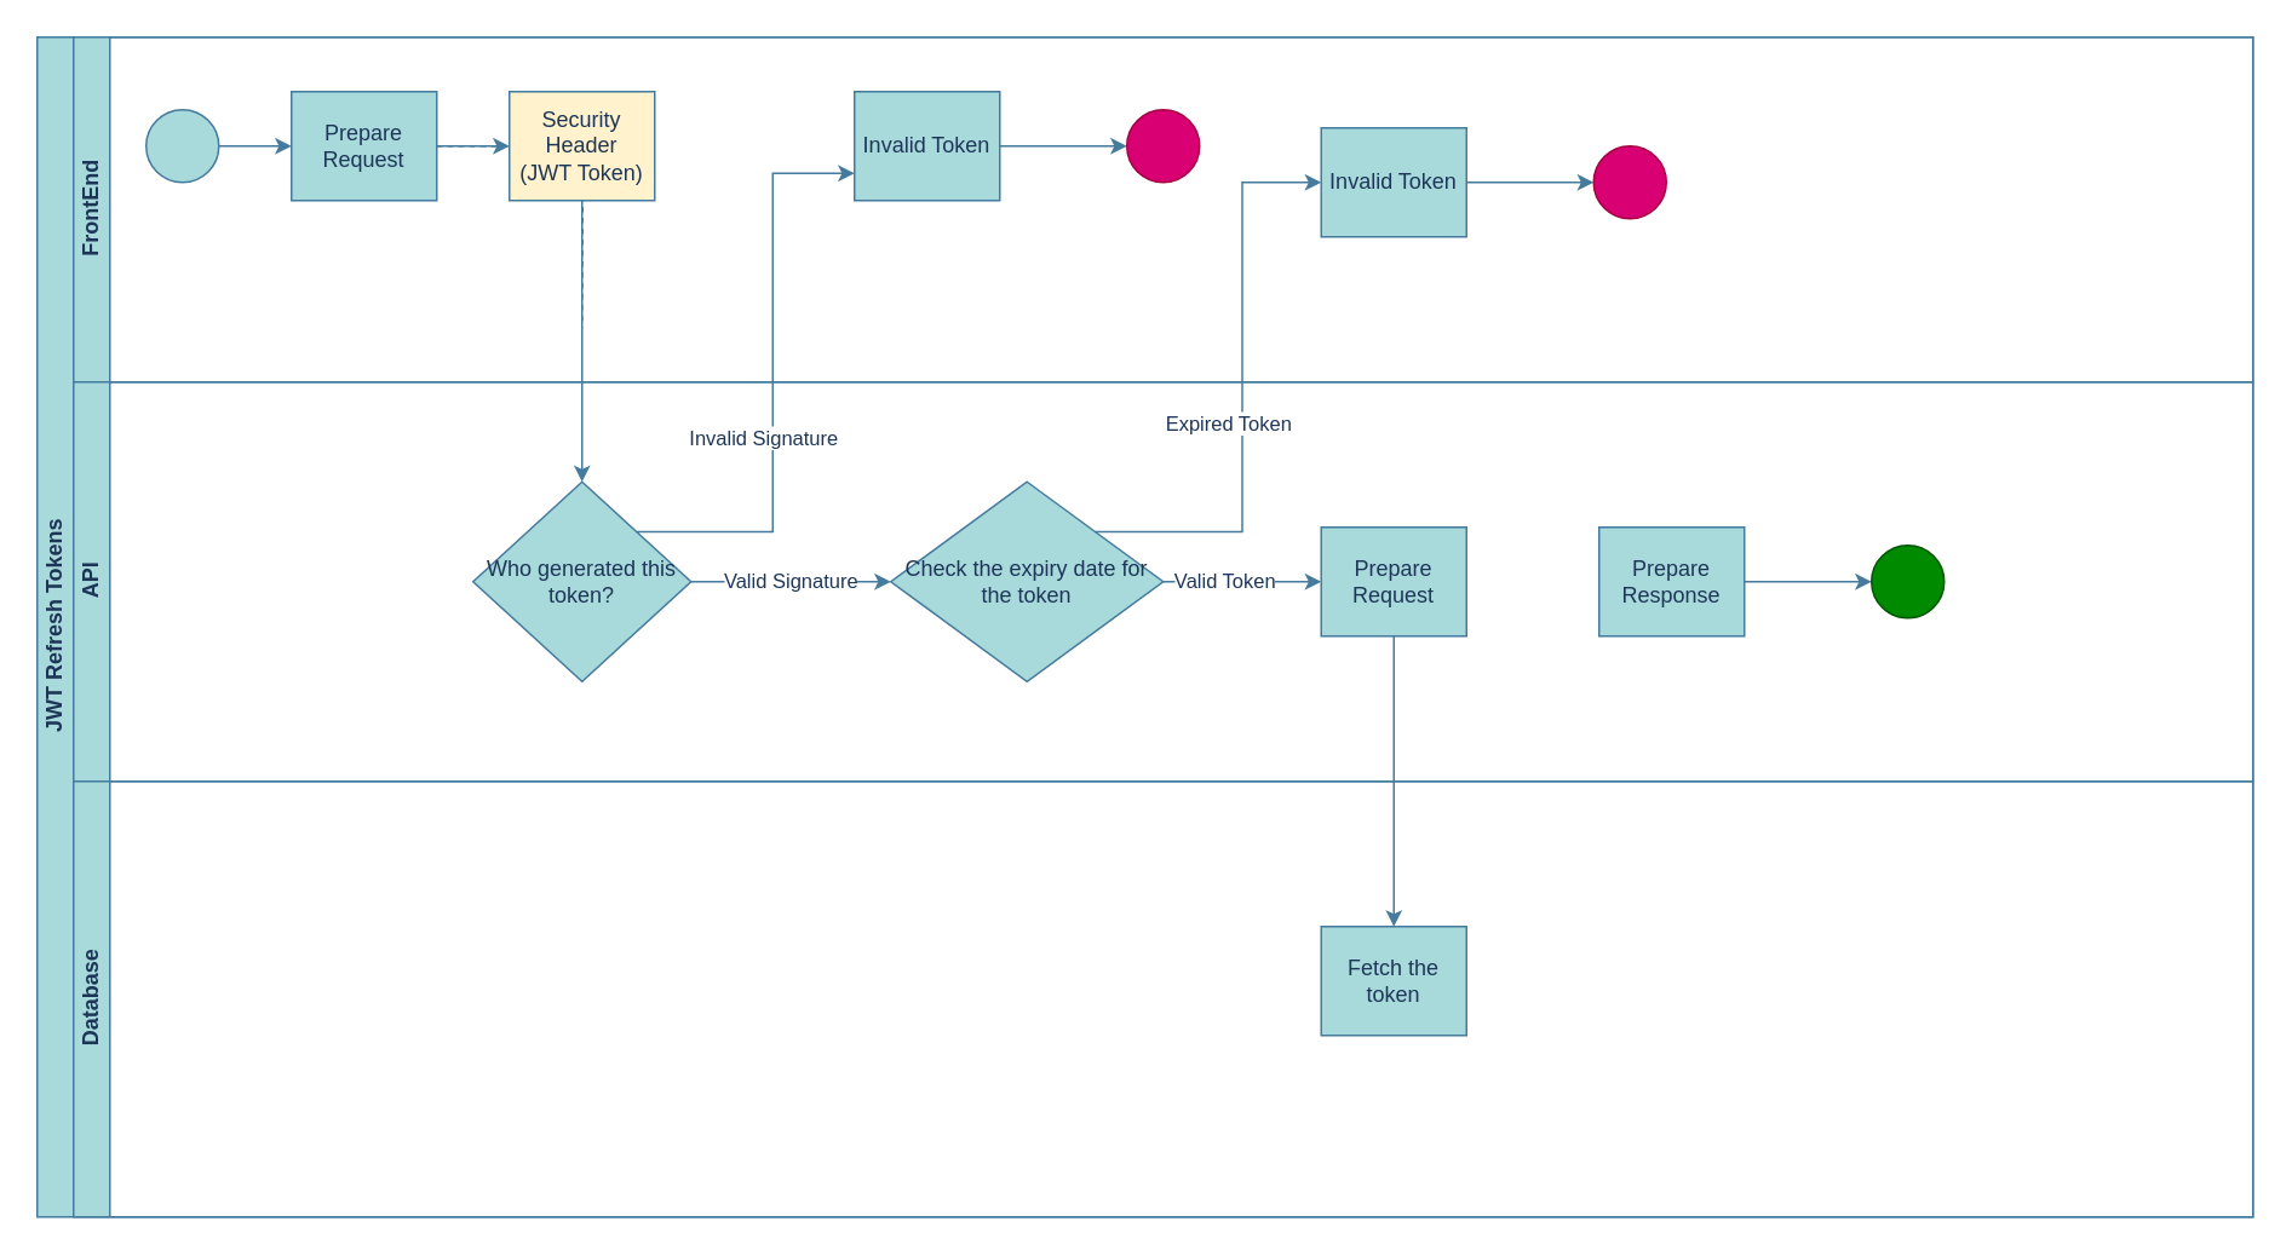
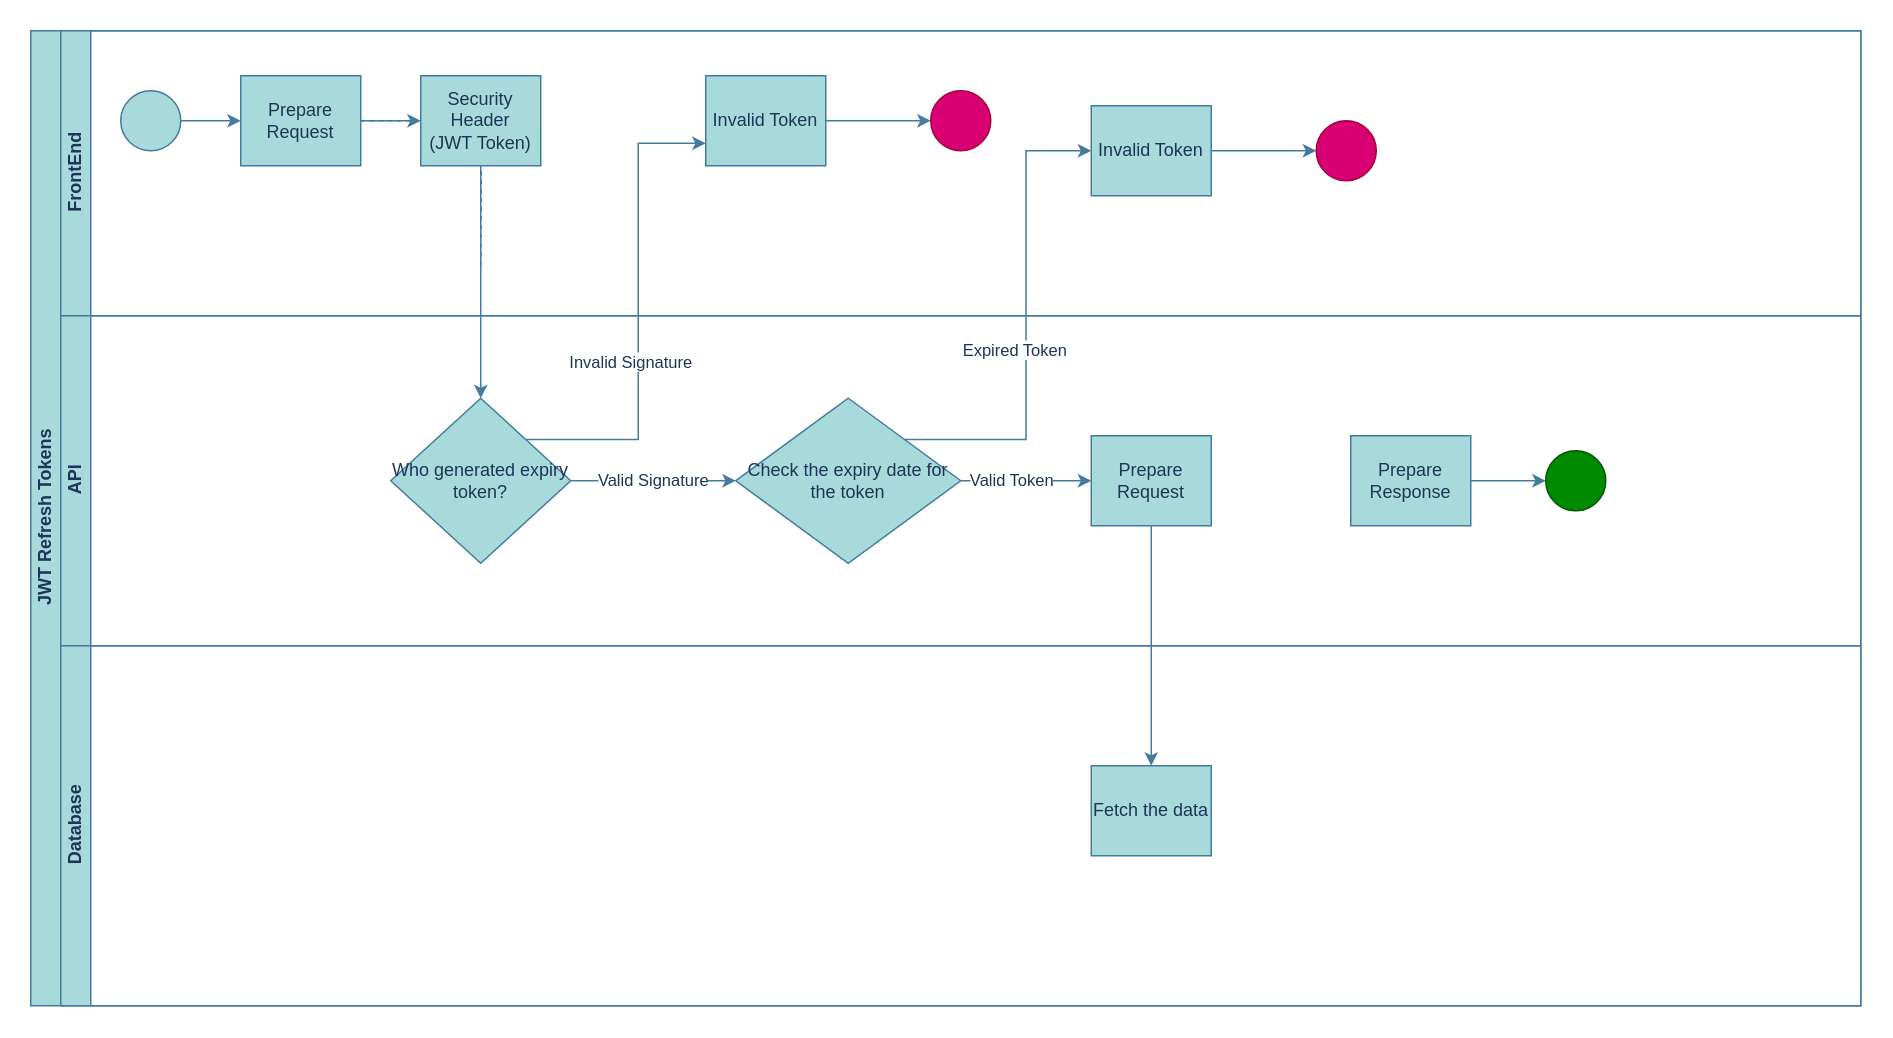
  <mxCell id="0" />
  <mxCell id="1" parent="0" />
  <mxCell id="2" value="JWT Refresh Tokens" style="swimlane;html=1;childLayout=stackLayout;resizeParent=1;resizeParentMax=0;horizontal=0;startSize=20;horizontalStack=0;rounded=0;labelBackgroundColor=none;fillColor=#A8DADC;strokeColor=#457B9D;fontColor=#1D3557;" parent="1" vertex="1"><mxGeometry x="20" y="20" width="1220" height="650" as="geometry" /></mxCell>
  <mxCell id="3" value="" style="edgeStyle=orthogonalEdgeStyle;rounded=0;orthogonalLoop=1;jettySize=auto;html=1;dashed=1;endArrow=none;endFill=0;labelBackgroundColor=none;strokeColor=#457B9D;fontColor=default;" parent="2" source="8" edge="1"><mxGeometry relative="1" as="geometry"><mxPoint x="300" y="160" as="targetPoint" /></mxGeometry></mxCell>
  <mxCell id="4" value="FrontEnd" style="swimlane;html=1;startSize=20;horizontal=0;rounded=0;labelBackgroundColor=none;fillColor=#A8DADC;strokeColor=#457B9D;fontColor=#1D3557;" parent="2" vertex="1"><mxGeometry x="20" width="1200" height="190" as="geometry" /></mxCell>
  <mxCell id="5" value="" style="edgeStyle=orthogonalEdgeStyle;rounded=0;orthogonalLoop=1;jettySize=auto;html=1;labelBackgroundColor=none;strokeColor=#457B9D;fontColor=default;" parent="4" source="6" target="8" edge="1"><mxGeometry relative="1" as="geometry" /></mxCell>
  <mxCell id="6" value="" style="ellipse;whiteSpace=wrap;html=1;rounded=0;labelBackgroundColor=none;fillColor=#A8DADC;strokeColor=#457B9D;fontColor=#1D3557;" parent="4" vertex="1"><mxGeometry x="40" y="40" width="40" height="40" as="geometry" /></mxCell>
  <mxCell id="7" value="" style="edgeStyle=orthogonalEdgeStyle;rounded=0;orthogonalLoop=1;jettySize=auto;html=1;strokeColor=#457B9D;fontColor=#1D3557;fillColor=#A8DADC;" edge="1" parent="4" source="8" target="9"><mxGeometry relative="1" as="geometry" /></mxCell>
  <mxCell id="8" value="Prepare Request" style="rounded=0;whiteSpace=wrap;html=1;fontFamily=Helvetica;fontSize=12;fontColor=#1D3557;align=center;labelBackgroundColor=none;fillColor=#A8DADC;strokeColor=#457B9D;" parent="4" vertex="1"><mxGeometry x="120" y="30" width="80" height="60" as="geometry" /></mxCell>
- <mxCell id="9" value="Security Header &lt;br&gt;(JWT Token)" style="rounded=0;whiteSpace=wrap;html=1;fontFamily=Helvetica;fontSize=12;fontColor=#1D3557;align=center;labelBackgroundColor=none;fillColor=#fff2cc;strokeColor=#457B9D;" parent="4" vertex="1"><mxGeometry x="240" y="30" width="80" height="60" as="geometry" /></mxCell>
+ <mxCell id="9" value="Security Header &lt;br&gt;(JWT Token)" style="rounded=0;whiteSpace=wrap;html=1;fontFamily=Helvetica;fontSize=12;fontColor=#1D3557;align=center;labelBackgroundColor=none;fillColor=#A8DADC;strokeColor=#457B9D;" parent="4" vertex="1"><mxGeometry x="240" y="30" width="80" height="60" as="geometry" /></mxCell>
  <mxCell id="10" value="" style="edgeStyle=orthogonalEdgeStyle;rounded=0;orthogonalLoop=1;jettySize=auto;html=1;strokeColor=#457B9D;fontColor=#1D3557;fillColor=#A8DADC;" edge="1" parent="4" source="11" target="12"><mxGeometry relative="1" as="geometry" /></mxCell>
  <mxCell id="11" value="Invalid Token" style="rounded=0;whiteSpace=wrap;html=1;fontFamily=Helvetica;fontSize=12;fontColor=#1D3557;align=center;labelBackgroundColor=none;fillColor=#A8DADC;strokeColor=#457B9D;" vertex="1" parent="4"><mxGeometry x="430" y="30" width="80" height="60" as="geometry" /></mxCell>
  <mxCell id="12" value="" style="ellipse;whiteSpace=wrap;html=1;rounded=0;labelBackgroundColor=none;fillColor=#d80073;strokeColor=#A50040;fontColor=#ffffff;" vertex="1" parent="4"><mxGeometry x="580" y="40" width="40" height="40" as="geometry" /></mxCell>
  <mxCell id="13" value="" style="edgeStyle=orthogonalEdgeStyle;rounded=0;orthogonalLoop=1;jettySize=auto;html=1;strokeColor=#457B9D;fontColor=#1D3557;fillColor=#A8DADC;" edge="1" source="14" target="15" parent="4"><mxGeometry relative="1" as="geometry" /></mxCell>
  <mxCell id="14" value="Invalid Token" style="rounded=0;whiteSpace=wrap;html=1;fontFamily=Helvetica;fontSize=12;fontColor=#1D3557;align=center;labelBackgroundColor=none;fillColor=#A8DADC;strokeColor=#457B9D;" vertex="1" parent="4"><mxGeometry x="687" y="50" width="80" height="60" as="geometry" /></mxCell>
  <mxCell id="15" value="" style="ellipse;whiteSpace=wrap;html=1;rounded=0;labelBackgroundColor=none;fillColor=#d80073;strokeColor=#A50040;fontColor=#ffffff;" vertex="1" parent="4"><mxGeometry x="837" y="60" width="40" height="40" as="geometry" /></mxCell>
  <mxCell id="16" value="API" style="swimlane;html=1;startSize=20;horizontal=0;rounded=0;labelBackgroundColor=none;fillColor=#A8DADC;strokeColor=#457B9D;fontColor=#1D3557;" parent="2" vertex="1"><mxGeometry x="20" y="190" width="1200" height="220" as="geometry" /></mxCell>
  <mxCell id="17" value="Valid Signature" style="edgeStyle=orthogonalEdgeStyle;rounded=0;orthogonalLoop=1;jettySize=auto;html=1;strokeColor=#457B9D;fontColor=#1D3557;fillColor=#A8DADC;" edge="1" parent="16" source="18" target="21"><mxGeometry relative="1" as="geometry" /></mxCell>
- <mxCell id="18" value="Who generated this token?" style="rhombus;whiteSpace=wrap;html=1;fontFamily=Helvetica;fontSize=12;fontColor=#1D3557;align=center;rounded=0;labelBackgroundColor=none;fillColor=#A8DADC;strokeColor=#457B9D;" parent="16" vertex="1"><mxGeometry x="220" y="55" width="120" height="110" as="geometry" /></mxCell>
+ <mxCell id="18" value="Who generated expiry token?" style="rhombus;whiteSpace=wrap;html=1;fontFamily=Helvetica;fontSize=12;fontColor=#1D3557;align=center;rounded=0;labelBackgroundColor=none;fillColor=#A8DADC;strokeColor=#457B9D;" parent="16" vertex="1"><mxGeometry x="220" y="55" width="120" height="110" as="geometry" /></mxCell>
  <mxCell id="19" value="" style="edgeStyle=orthogonalEdgeStyle;rounded=0;orthogonalLoop=1;jettySize=auto;html=1;strokeColor=#457B9D;fontColor=#1D3557;fillColor=#A8DADC;" edge="1" parent="16" source="21" target="22"><mxGeometry relative="1" as="geometry" /></mxCell>
  <mxCell id="20" value="Valid Token" style="edgeLabel;html=1;align=center;verticalAlign=middle;resizable=0;points=[];fontColor=#1D3557;" vertex="1" connectable="0" parent="19"><mxGeometry x="-0.231" y="1" relative="1" as="geometry"><mxPoint as="offset" /></mxGeometry></mxCell>
  <mxCell id="21" value="Check the expiry date for the token" style="rhombus;whiteSpace=wrap;html=1;fontFamily=Helvetica;fontSize=12;fontColor=#1D3557;align=center;rounded=0;labelBackgroundColor=none;fillColor=#A8DADC;strokeColor=#457B9D;" vertex="1" parent="16"><mxGeometry x="450" y="55" width="150" height="110" as="geometry" /></mxCell>
  <mxCell id="22" value="Prepare Request" style="rounded=0;whiteSpace=wrap;html=1;fontFamily=Helvetica;fontSize=12;fontColor=#1D3557;align=center;labelBackgroundColor=none;fillColor=#A8DADC;strokeColor=#457B9D;" vertex="1" parent="16"><mxGeometry x="687" y="80" width="80" height="60" as="geometry" /></mxCell>
  <mxCell id="23" value="" style="edgeStyle=orthogonalEdgeStyle;rounded=0;orthogonalLoop=1;jettySize=auto;html=1;strokeColor=#457B9D;fontColor=#1D3557;fillColor=#A8DADC;" edge="1" parent="16" source="24" target="25"><mxGeometry relative="1" as="geometry" /></mxCell>
- <mxCell id="24" value="Prepare Response&lt;br&gt;" style="rounded=0;whiteSpace=wrap;html=1;fontFamily=Helvetica;fontSize=12;fontColor=#1D3557;align=center;labelBackgroundColor=none;fillColor=#A8DADC;strokeColor=#457B9D;" vertex="1" parent="16"><mxGeometry x="840" y="80" width="80" height="60" as="geometry" /></mxCell>
+ <mxCell id="24" value="Prepare Response&lt;br&gt;" style="rounded=0;whiteSpace=wrap;html=1;fontFamily=Helvetica;fontSize=12;fontColor=#1D3557;align=center;labelBackgroundColor=none;fillColor=#A8DADC;strokeColor=#457B9D;" vertex="1" parent="16"><mxGeometry x="860" y="80" width="80" height="60" as="geometry" /></mxCell>
  <mxCell id="25" value="" style="ellipse;whiteSpace=wrap;html=1;rounded=0;labelBackgroundColor=none;fillColor=#008a00;strokeColor=#005700;fontColor=#ffffff;" vertex="1" parent="16"><mxGeometry x="990" y="90" width="40" height="40" as="geometry" /></mxCell>
  <mxCell id="26" value="Database" style="swimlane;html=1;startSize=20;horizontal=0;rounded=0;labelBackgroundColor=none;fillColor=#A8DADC;strokeColor=#457B9D;fontColor=#1D3557;" parent="2" vertex="1"><mxGeometry x="20" y="410" width="1200" height="240" as="geometry" /></mxCell>
- <mxCell id="27" value="Fetch the token" style="rounded=0;whiteSpace=wrap;html=1;fontFamily=Helvetica;fontSize=12;fontColor=#1D3557;align=center;labelBackgroundColor=none;fillColor=#A8DADC;strokeColor=#457B9D;" vertex="1" parent="26"><mxGeometry x="687" y="80" width="80" height="60" as="geometry" /></mxCell>
+ <mxCell id="27" value="Fetch the data" style="rounded=0;whiteSpace=wrap;html=1;fontFamily=Helvetica;fontSize=12;fontColor=#1D3557;align=center;labelBackgroundColor=none;fillColor=#A8DADC;strokeColor=#457B9D;" vertex="1" parent="26"><mxGeometry x="687" y="80" width="80" height="60" as="geometry" /></mxCell>
  <mxCell id="28" style="edgeStyle=orthogonalEdgeStyle;rounded=0;orthogonalLoop=1;jettySize=auto;html=1;exitX=0.5;exitY=1;exitDx=0;exitDy=0;entryX=0.5;entryY=0;entryDx=0;entryDy=0;strokeColor=#457B9D;fontColor=#1D3557;fillColor=#A8DADC;" edge="1" parent="2" source="9" target="18"><mxGeometry relative="1" as="geometry" /></mxCell>
  <mxCell id="29" value="Invalid Signature" style="edgeStyle=orthogonalEdgeStyle;rounded=0;orthogonalLoop=1;jettySize=auto;html=1;exitX=1;exitY=0;exitDx=0;exitDy=0;entryX=0;entryY=0.75;entryDx=0;entryDy=0;strokeColor=#457B9D;fontColor=#1D3557;fillColor=#A8DADC;" edge="1" parent="2" source="18" target="11"><mxGeometry x="-0.197" y="5" relative="1" as="geometry"><mxPoint as="offset" /></mxGeometry></mxCell>
  <mxCell id="30" value="Expired Token" style="edgeStyle=orthogonalEdgeStyle;rounded=0;orthogonalLoop=1;jettySize=auto;html=1;exitX=1;exitY=0;exitDx=0;exitDy=0;entryX=0;entryY=0.5;entryDx=0;entryDy=0;strokeColor=#457B9D;fontColor=#1D3557;fillColor=#A8DADC;" edge="1" parent="2" source="21" target="14"><mxGeometry x="-0.111" y="9" relative="1" as="geometry"><mxPoint x="1" as="offset" /></mxGeometry></mxCell>
  <mxCell id="31" style="edgeStyle=orthogonalEdgeStyle;rounded=0;orthogonalLoop=1;jettySize=auto;html=1;exitX=0.5;exitY=1;exitDx=0;exitDy=0;entryX=0.5;entryY=0;entryDx=0;entryDy=0;strokeColor=#457B9D;fontColor=#1D3557;fillColor=#A8DADC;" edge="1" parent="2" source="22" target="27"><mxGeometry relative="1" as="geometry" /></mxCell>
